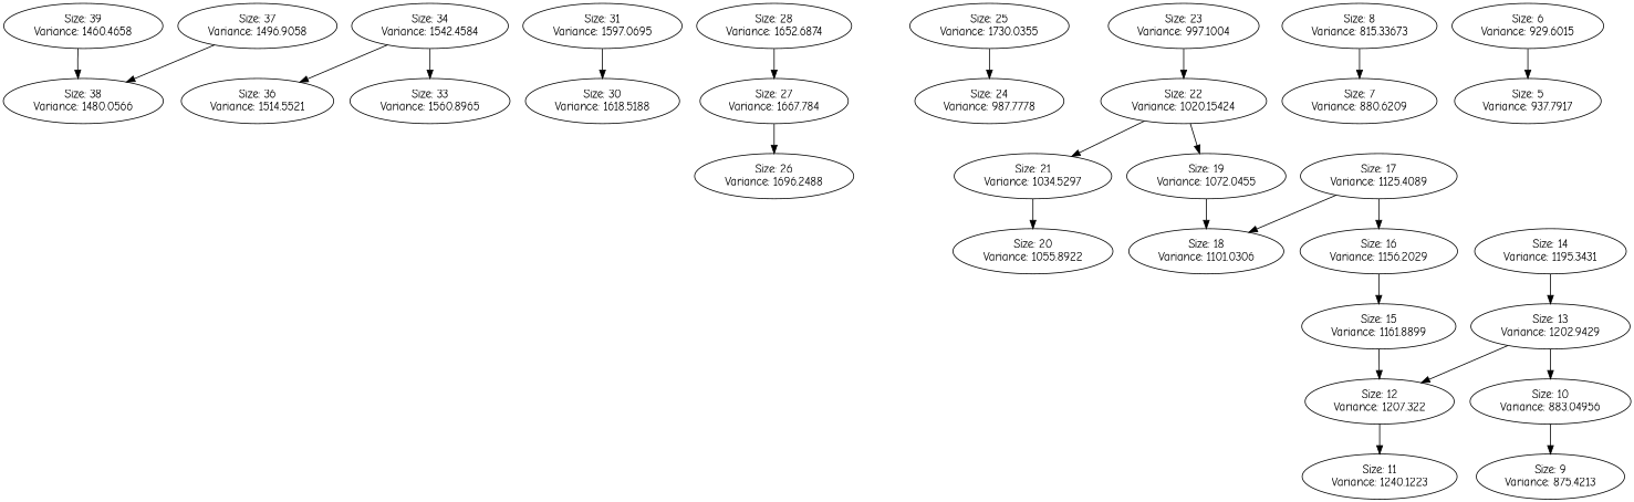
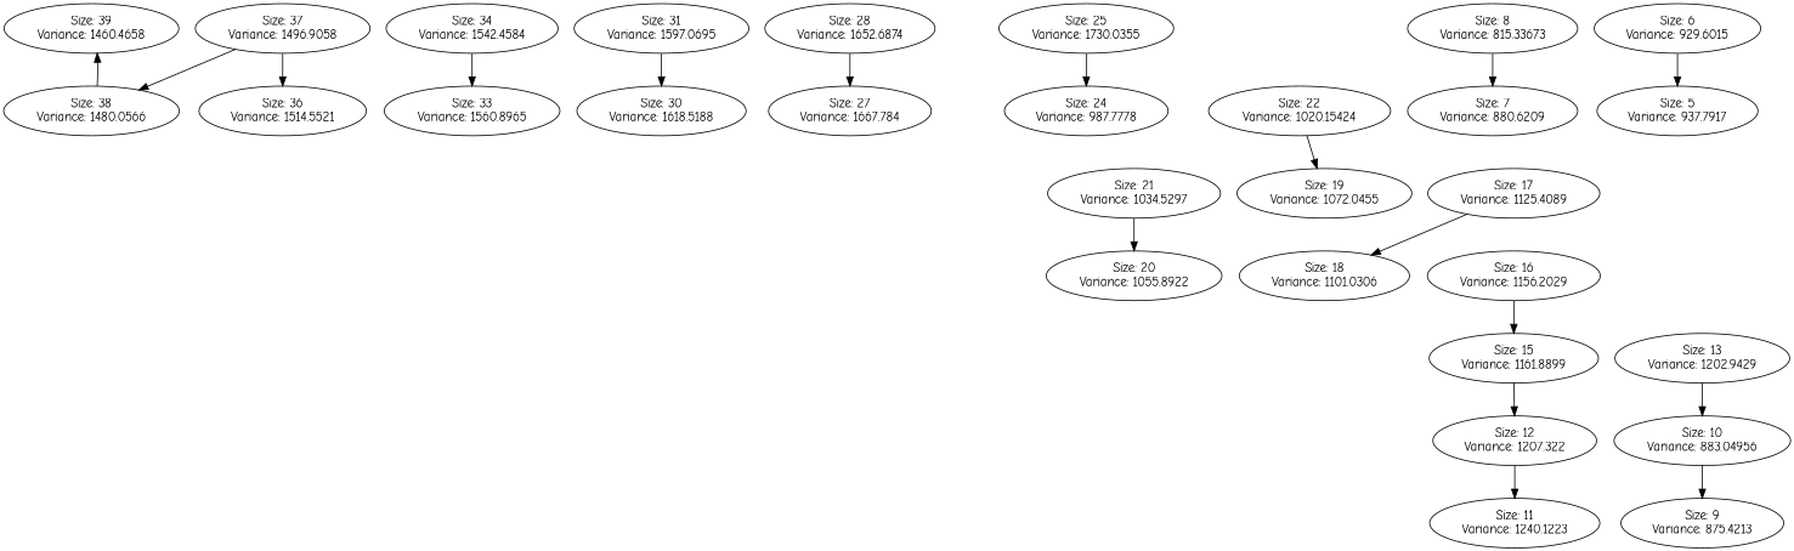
  digraph {
    L=34
    fontname="Comic Neue"
    node [fontname="Comic Neue"]
    edge [fontname="Comic Neue"]
    "Size: 39\nVariance: 1460.4658"
    "Size: 38\nVariance: 1480.0566"
    "Size: 37\nVariance: 1496.9058"
    "Size: 36\nVariance: 1514.5521"
    "Size: 34\nVariance: 1542.4584"
    "Size: 33\nVariance: 1560.8965"
    "Size: 31\nVariance: 1597.0695"
    "Size: 30\nVariance: 1618.5188"
    "Size: 28\nVariance: 1652.6874"
    "Size: 27\nVariance: 1667.784"
-   "Size: 26\nVariance: 1696.2488"
    "Size: 25\nVariance: 1730.0355"
    "Size: 24\nVariance: 987.7778"
-   "Size: 23\nVariance: 997.1004"
    "Size: 22\nVariance: 1020.15424"
    "Size: 21\nVariance: 1034.5297"
    "Size: 19\nVariance: 1072.0455"
    "Size: 20\nVariance: 1055.8922"
    "Size: 18\nVariance: 1101.0306"
    "Size: 17\nVariance: 1125.4089"
    "Size: 16\nVariance: 1156.2029"
    "Size: 15\nVariance: 1161.8899"
    "Size: 12\nVariance: 1207.322"
-   "Size: 14\nVariance: 1195.3431"
    "Size: 13\nVariance: 1202.9429"
    "Size: 10\nVariance: 883.04956"
    "Size: 11\nVariance: 1240.1223"
    "Size: 9\nVariance: 875.4213"
    "Size: 8\nVariance: 815.33673"
    "Size: 7\nVariance: 880.6209"
    "Size: 6\nVariance: 929.6015"
    "Size: 5\nVariance: 937.7917"
-   "Size: 39\nVariance: 1460.4658" -> "Size: 38\nVariance: 1480.0566"
+   "Size: 38\nVariance: 1480.0566" -> "Size: 39\nVariance: 1460.4658"
    "Size: 37\nVariance: 1496.9058" -> "Size: 38\nVariance: 1480.0566"
-   "Size: 34\nVariance: 1542.4584" -> "Size: 36\nVariance: 1514.5521"
+   "Size: 37\nVariance: 1496.9058" -> "Size: 36\nVariance: 1514.5521"
    "Size: 34\nVariance: 1542.4584" -> "Size: 33\nVariance: 1560.8965"
    "Size: 31\nVariance: 1597.0695" -> "Size: 30\nVariance: 1618.5188"
    "Size: 28\nVariance: 1652.6874" -> "Size: 27\nVariance: 1667.784"
-   "Size: 27\nVariance: 1667.784" -> "Size: 26\nVariance: 1696.2488"
    "Size: 25\nVariance: 1730.0355" -> "Size: 24\nVariance: 987.7778"
-   "Size: 23\nVariance: 997.1004" -> "Size: 22\nVariance: 1020.15424"
-   "Size: 22\nVariance: 1020.15424" -> "Size: 21\nVariance: 1034.5297"
    "Size: 22\nVariance: 1020.15424" -> "Size: 19\nVariance: 1072.0455"
    "Size: 21\nVariance: 1034.5297" -> "Size: 20\nVariance: 1055.8922"
-   "Size: 19\nVariance: 1072.0455" -> "Size: 18\nVariance: 1101.0306"
    "Size: 17\nVariance: 1125.4089" -> "Size: 18\nVariance: 1101.0306"
-   "Size: 17\nVariance: 1125.4089" -> "Size: 16\nVariance: 1156.2029"
    "Size: 16\nVariance: 1156.2029" -> "Size: 15\nVariance: 1161.8899"
    "Size: 15\nVariance: 1161.8899" -> "Size: 12\nVariance: 1207.322"
    "Size: 12\nVariance: 1207.322" -> "Size: 11\nVariance: 1240.1223"
-   "Size: 14\nVariance: 1195.3431" -> "Size: 13\nVariance: 1202.9429"
-   "Size: 13\nVariance: 1202.9429" -> "Size: 12\nVariance: 1207.322"
    "Size: 13\nVariance: 1202.9429" -> "Size: 10\nVariance: 883.04956"
    "Size: 10\nVariance: 883.04956" -> "Size: 9\nVariance: 875.4213"
    "Size: 8\nVariance: 815.33673" -> "Size: 7\nVariance: 880.6209"
    "Size: 6\nVariance: 929.6015" -> "Size: 5\nVariance: 937.7917"
  }
